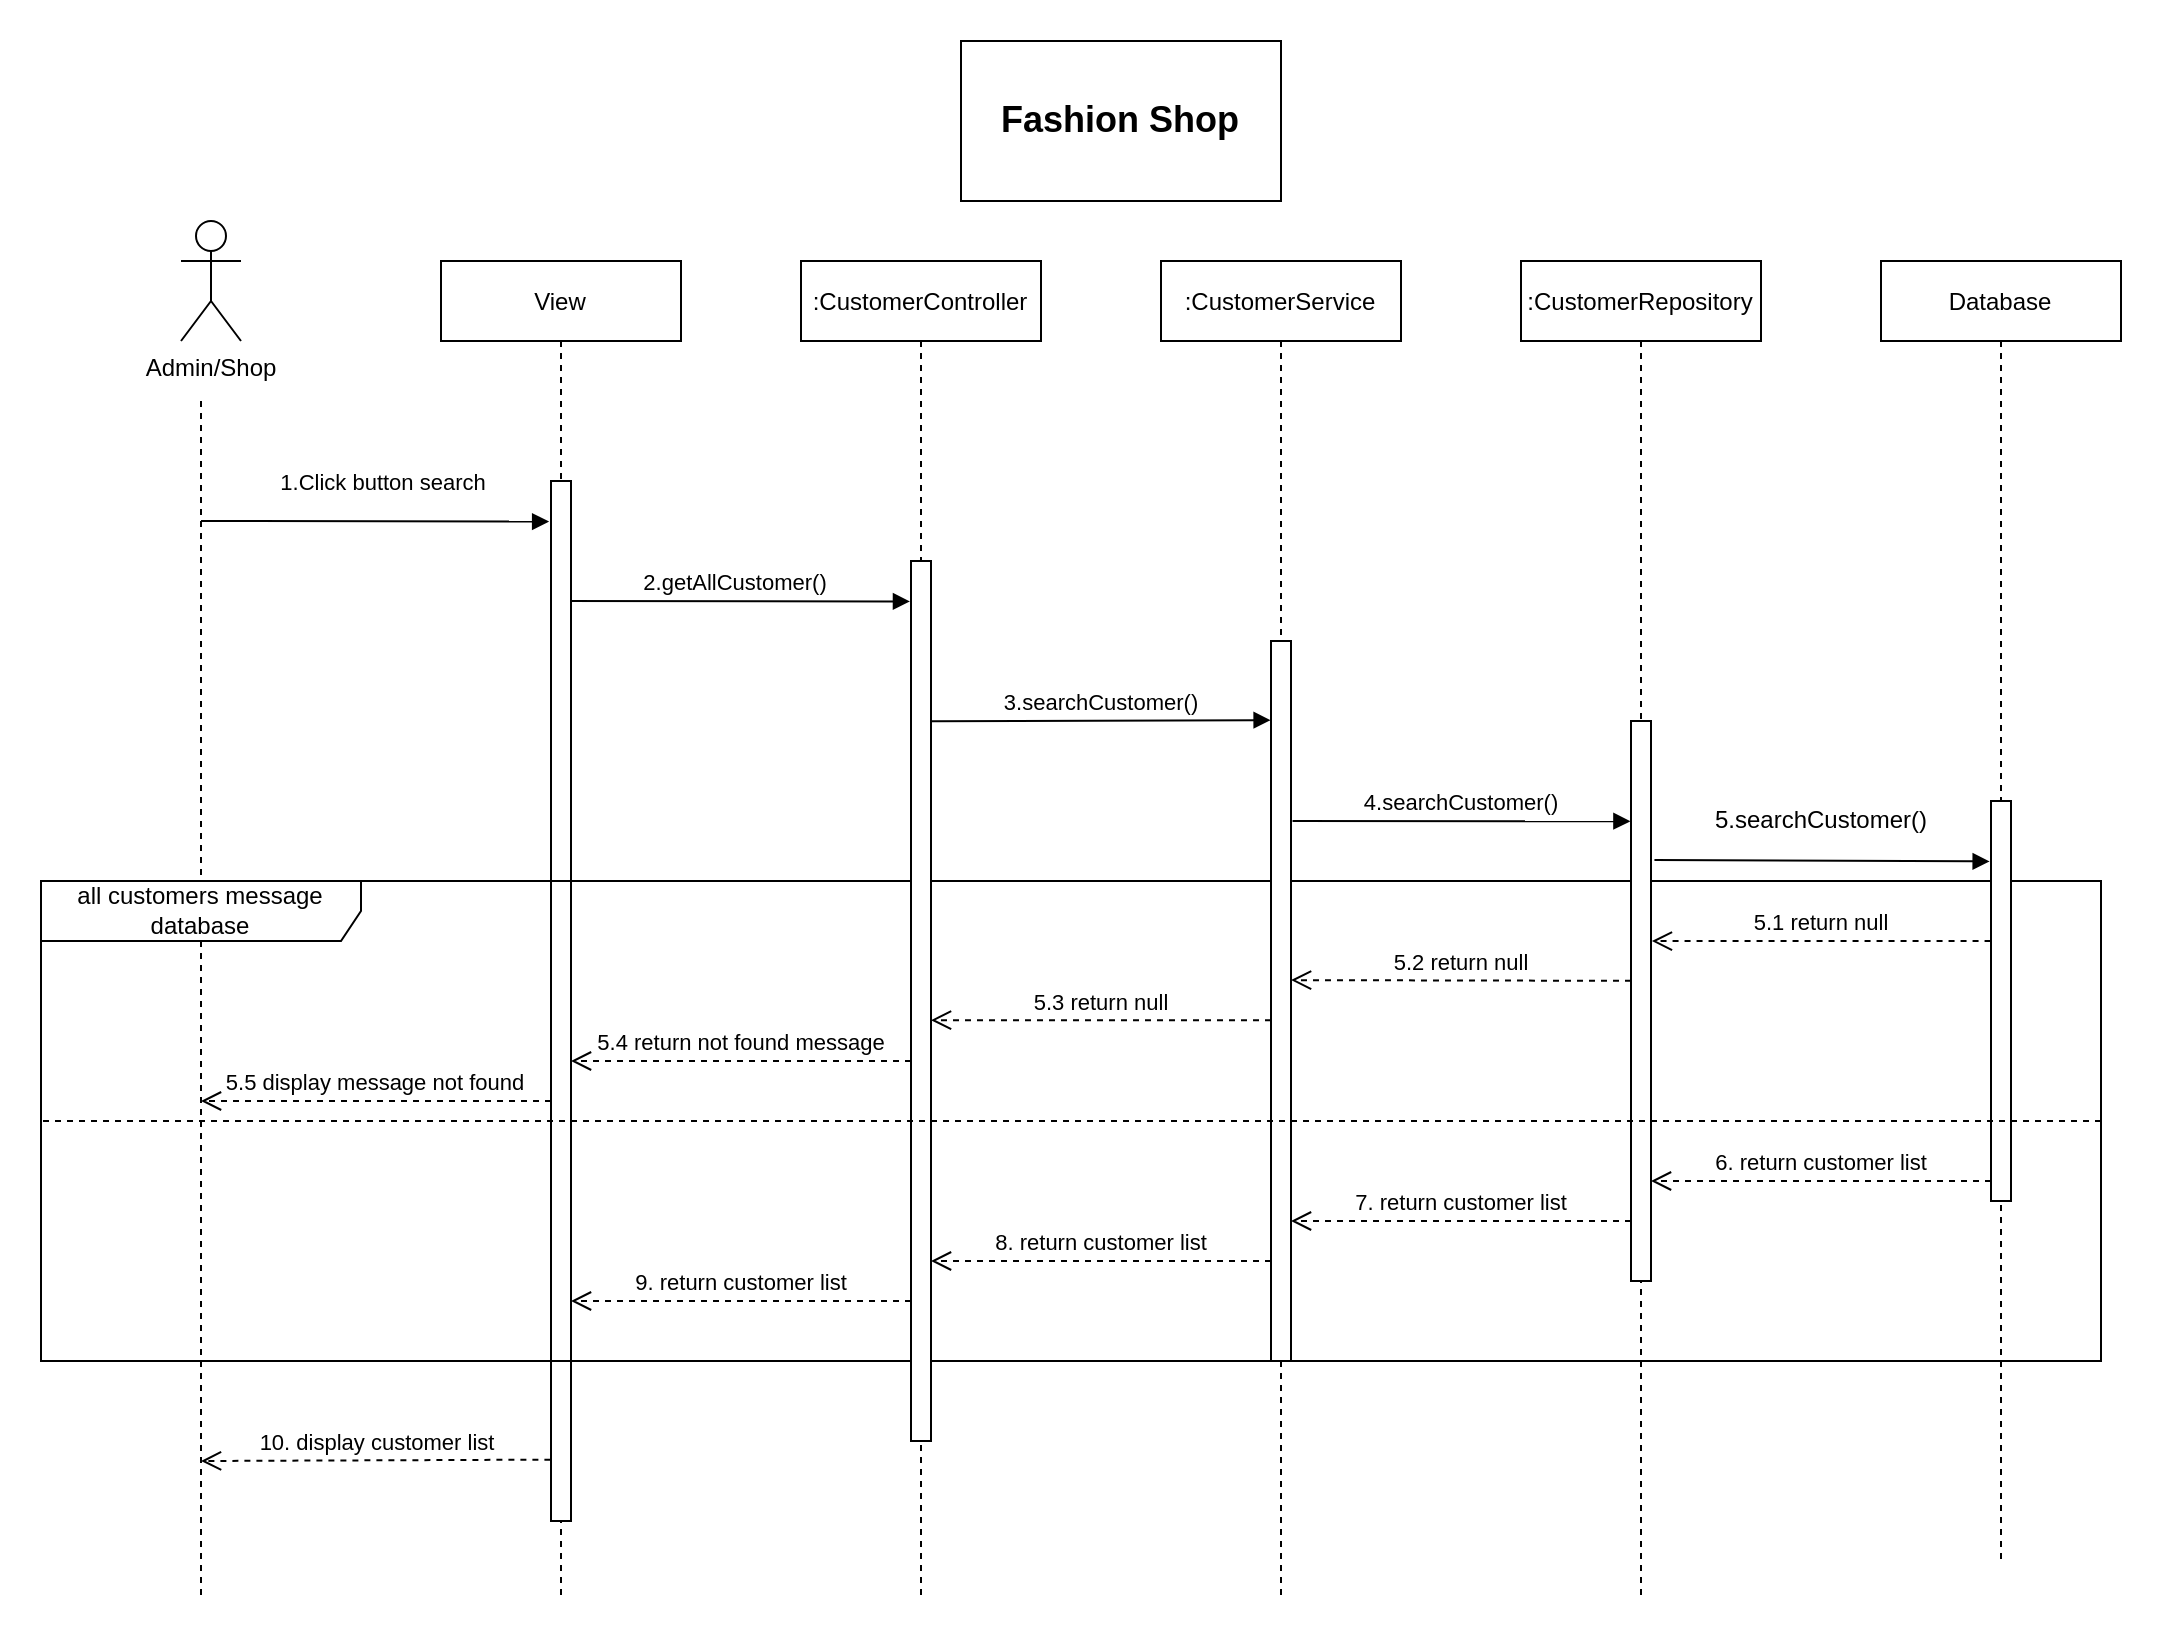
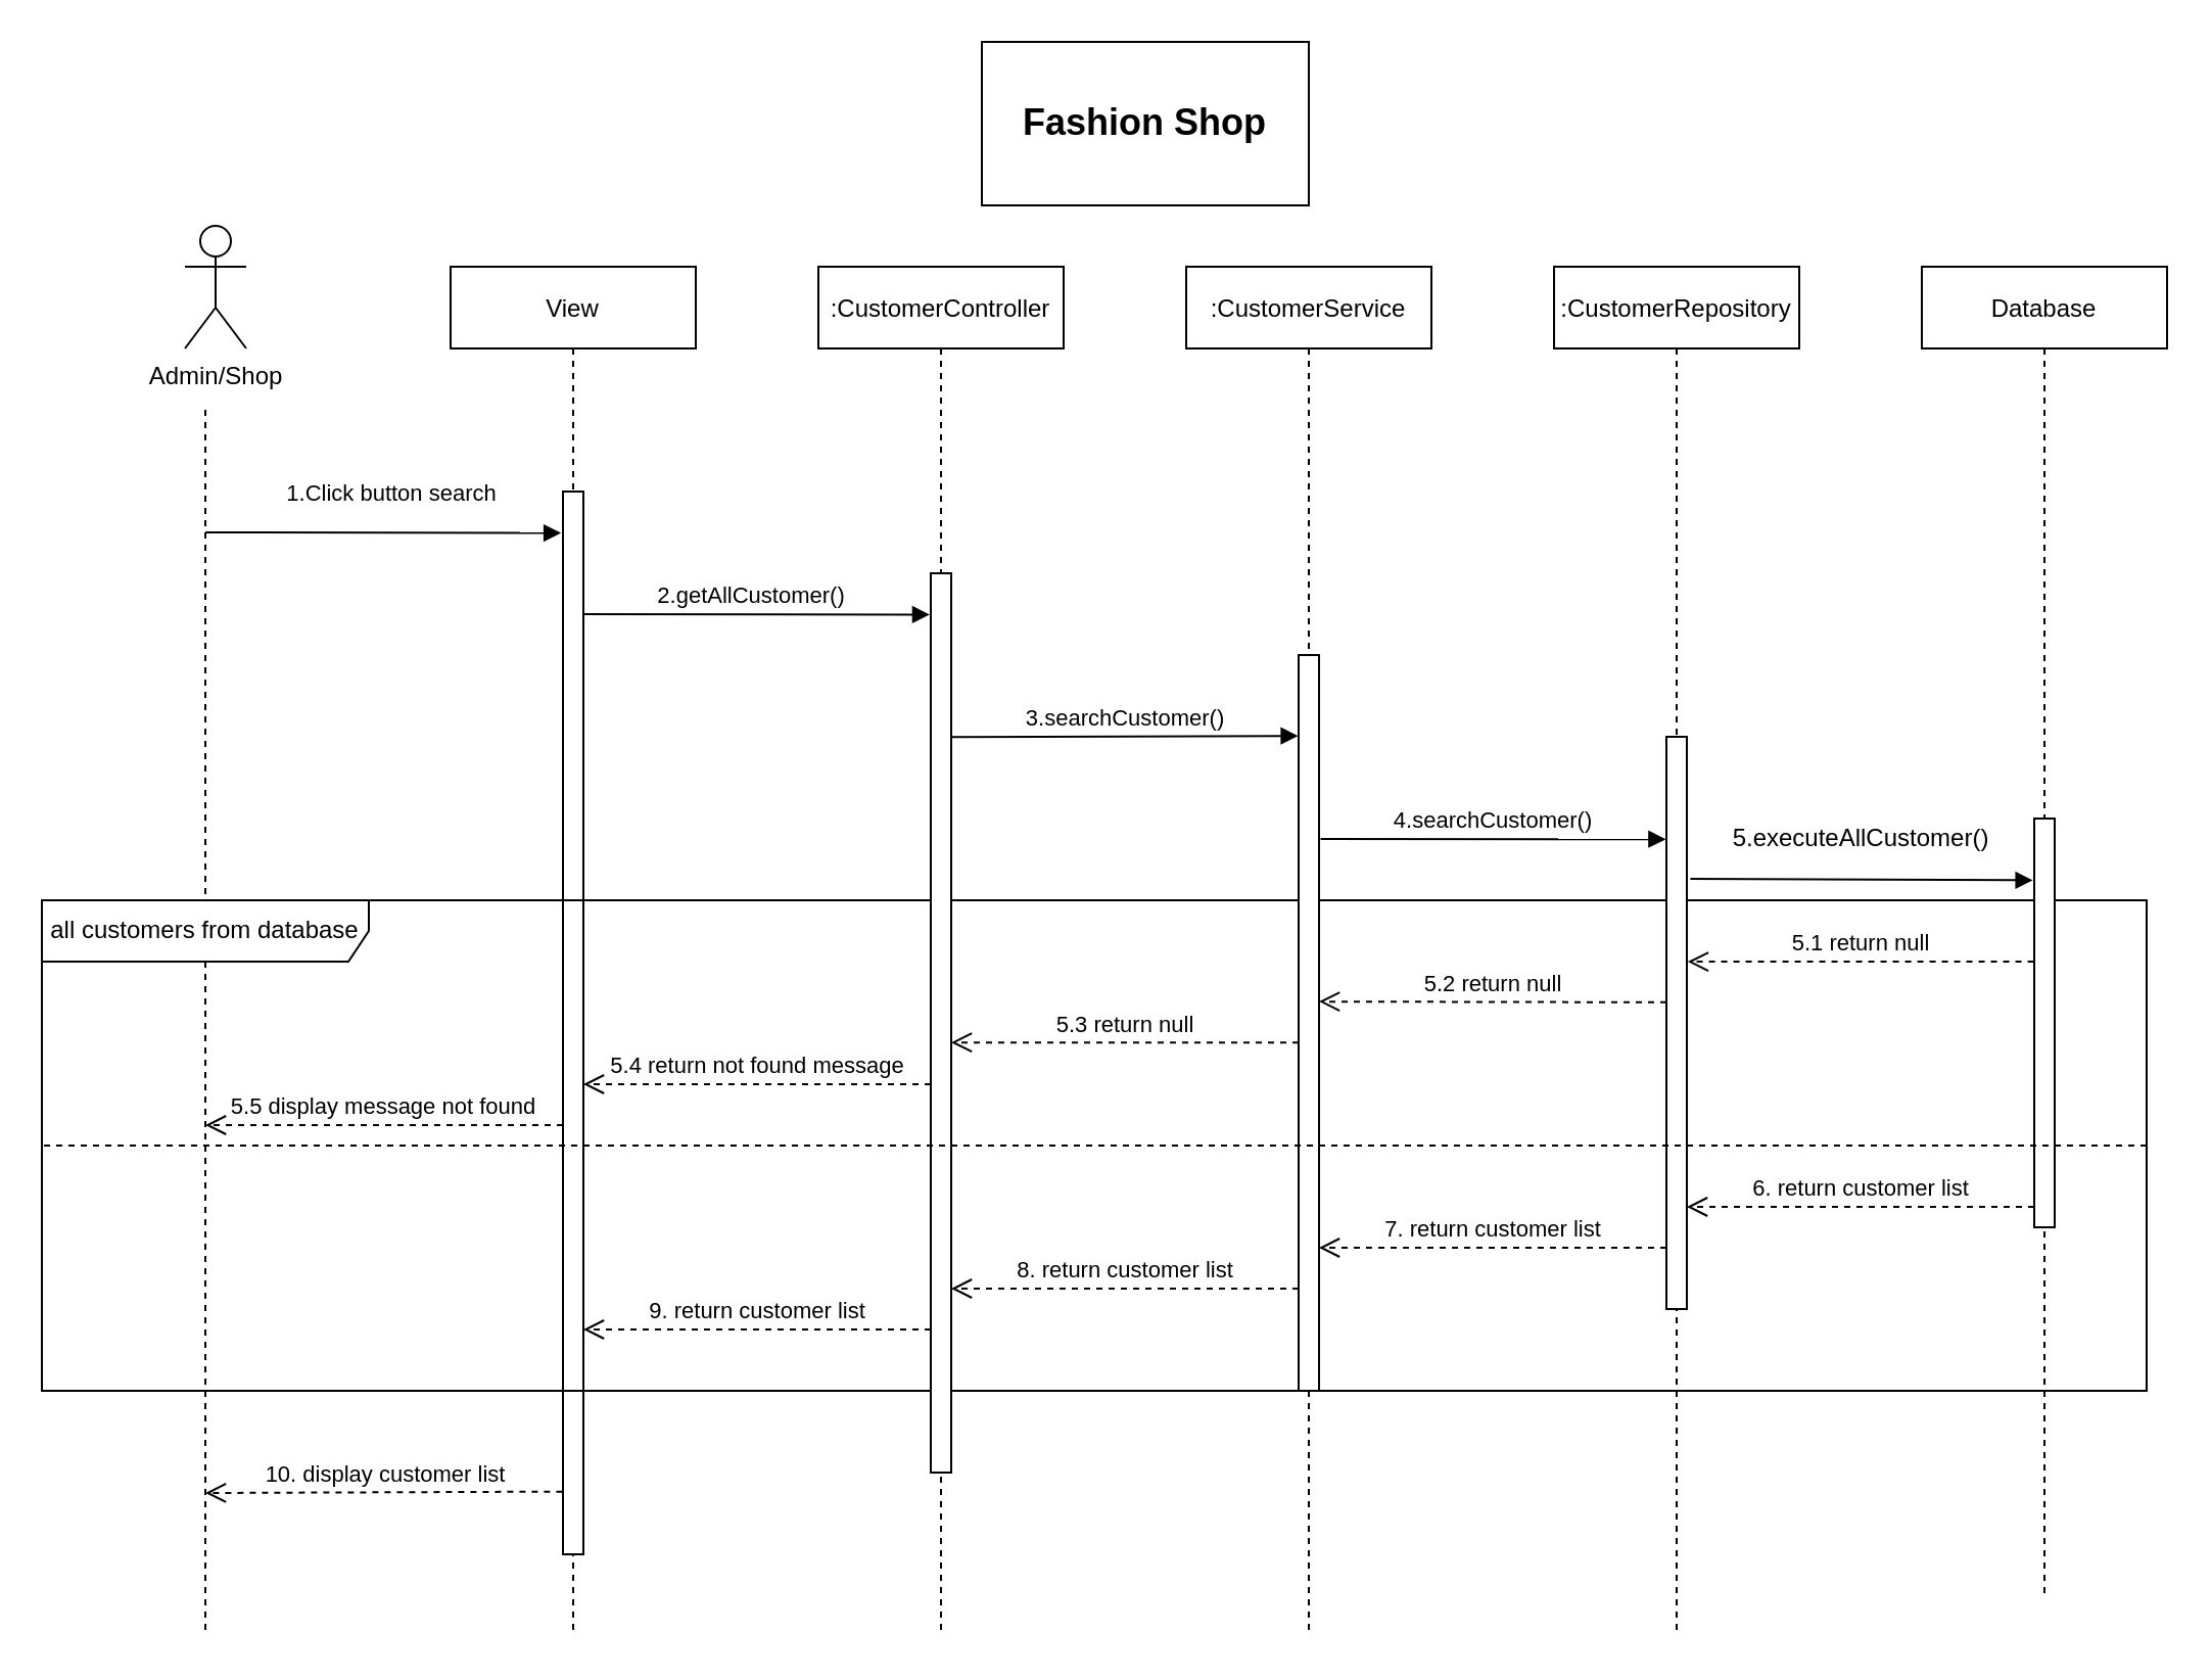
  <mxCell id="0" />
  <mxCell id="1" parent="0" />
  <mxCell id="2" value="Admin/Shop" style="shape=umlActor;verticalLabelPosition=bottom;verticalAlign=top;html=1;" parent="1" vertex="1"><mxGeometry x="90" y="110" width="30" height="60" as="geometry" /></mxCell>
  <mxCell id="3" value="View" style="shape=umlLifeline;perimeter=lifelinePerimeter;container=1;collapsible=0;recursiveResize=0;rounded=0;shadow=0;strokeWidth=1;" parent="1" vertex="1"><mxGeometry x="220" y="130" width="120" height="670" as="geometry" /></mxCell>
  <mxCell id="4" value="1.Click button search" style="html=1;verticalAlign=bottom;endArrow=block;entryX=-0.093;entryY=0.039;entryDx=0;entryDy=0;entryPerimeter=0;" parent="3" target="7" edge="1"><mxGeometry x="0.034" y="10" width="80" relative="1" as="geometry"><mxPoint x="-120" y="130" as="sourcePoint" /><mxPoint x="45" y="130" as="targetPoint" /><mxPoint x="1" as="offset" /></mxGeometry></mxCell>
  <mxCell id="5" style="edgeStyle=orthogonalEdgeStyle;rounded=0;orthogonalLoop=1;jettySize=auto;html=1;dashed=1;endArrow=none;endFill=0;" parent="3" edge="1"><mxGeometry relative="1" as="geometry"><mxPoint x="-120" y="670" as="targetPoint" /><mxPoint x="-120.0" y="70" as="sourcePoint" /></mxGeometry></mxCell>
  <mxCell id="6" value="2.getAllCustomer()" style="html=1;verticalAlign=bottom;endArrow=block;entryX=-0.052;entryY=0.046;entryDx=0;entryDy=0;entryPerimeter=0;" parent="3" edge="1"><mxGeometry width="80" relative="1" as="geometry"><mxPoint x="60" y="170" as="sourcePoint" /><mxPoint x="234.48" y="170.24" as="targetPoint" /></mxGeometry></mxCell>
  <mxCell id="7" value="" style="html=1;points=[];perimeter=orthogonalPerimeter;" parent="3" vertex="1"><mxGeometry x="55" y="110" width="10" height="520" as="geometry" /></mxCell>
  <mxCell id="8" value="9. return customer list" style="html=1;verticalAlign=bottom;endArrow=open;dashed=1;endSize=8;exitX=-0.022;exitY=0.35;exitDx=0;exitDy=0;exitPerimeter=0;entryX=1.044;entryY=0.393;entryDx=0;entryDy=0;entryPerimeter=0;" parent="3" edge="1"><mxGeometry relative="1" as="geometry"><mxPoint x="235" y="520" as="sourcePoint" /><mxPoint x="65" y="520" as="targetPoint" /></mxGeometry></mxCell>
- <mxCell id="9" value="all customers message database" style="shape=umlFrame;whiteSpace=wrap;html=1;width=160;height=30;" parent="3" vertex="1"><mxGeometry x="-200" y="310" width="1030" height="240" as="geometry" /></mxCell>
+ <mxCell id="9" value="all customers from database" style="shape=umlFrame;whiteSpace=wrap;html=1;width=160;height=30;" parent="3" vertex="1"><mxGeometry x="-200" y="310" width="1030" height="240" as="geometry" /></mxCell>
  <mxCell id="10" value="5.5 display message not found" style="html=1;verticalAlign=bottom;endArrow=open;dashed=1;endSize=8;exitX=0;exitY=0.464;exitDx=0;exitDy=0;exitPerimeter=0;" edge="1" parent="3"><mxGeometry relative="1" as="geometry"><mxPoint x="55" y="420" as="sourcePoint" /><mxPoint x="-120" y="420" as="targetPoint" /></mxGeometry></mxCell>
  <mxCell id="11" value=":CustomerController" style="shape=umlLifeline;perimeter=lifelinePerimeter;container=1;collapsible=0;recursiveResize=0;rounded=0;shadow=0;strokeWidth=1;" parent="1" vertex="1"><mxGeometry x="400" y="130" width="120" height="670" as="geometry" /></mxCell>
  <mxCell id="12" value="" style="html=1;points=[];perimeter=orthogonalPerimeter;" parent="11" vertex="1"><mxGeometry x="55" y="150" width="10" height="440" as="geometry" /></mxCell>
  <mxCell id="13" value="5.4 return not found message" style="html=1;verticalAlign=bottom;endArrow=open;dashed=1;endSize=8;entryX=1.002;entryY=0.471;entryDx=0;entryDy=0;entryPerimeter=0;exitX=0;exitY=0.464;exitDx=0;exitDy=0;exitPerimeter=0;" parent="11" edge="1"><mxGeometry relative="1" as="geometry"><mxPoint x="55" y="400" as="sourcePoint" /><mxPoint x="-115" y="400" as="targetPoint" /></mxGeometry></mxCell>
  <mxCell id="14" value="8. return customer list" style="html=1;verticalAlign=bottom;endArrow=open;dashed=1;endSize=8;exitX=-0.022;exitY=0.35;exitDx=0;exitDy=0;exitPerimeter=0;entryX=1.044;entryY=0.393;entryDx=0;entryDy=0;entryPerimeter=0;" parent="11" edge="1"><mxGeometry relative="1" as="geometry"><mxPoint x="235" y="500" as="sourcePoint" /><mxPoint x="65" y="500" as="targetPoint" /></mxGeometry></mxCell>
  <mxCell id="15" value=":CustomerService" style="shape=umlLifeline;perimeter=lifelinePerimeter;container=1;collapsible=0;recursiveResize=0;rounded=0;shadow=0;strokeWidth=1;" parent="1" vertex="1"><mxGeometry x="580" y="130" width="120" height="670" as="geometry" /></mxCell>
  <mxCell id="16" value="" style="html=1;points=[];perimeter=orthogonalPerimeter;" parent="15" vertex="1"><mxGeometry x="55" y="190" width="10" height="360" as="geometry" /></mxCell>
  <mxCell id="17" value="5.3 return null" style="html=1;verticalAlign=bottom;endArrow=open;dashed=1;endSize=8;entryX=1.002;entryY=0.471;entryDx=0;entryDy=0;entryPerimeter=0;exitX=0;exitY=0.464;exitDx=0;exitDy=0;exitPerimeter=0;" parent="15" edge="1"><mxGeometry relative="1" as="geometry"><mxPoint x="55" y="379.57" as="sourcePoint" /><mxPoint x="-115" y="379.57" as="targetPoint" /></mxGeometry></mxCell>
  <mxCell id="18" value="7. return customer list" style="html=1;verticalAlign=bottom;endArrow=open;dashed=1;endSize=8;exitX=-0.022;exitY=0.35;exitDx=0;exitDy=0;exitPerimeter=0;entryX=1.044;entryY=0.393;entryDx=0;entryDy=0;entryPerimeter=0;" parent="15" edge="1"><mxGeometry relative="1" as="geometry"><mxPoint x="235" y="480" as="sourcePoint" /><mxPoint x="65" y="480" as="targetPoint" /></mxGeometry></mxCell>
  <mxCell id="19" value=":CustomerRepository" style="shape=umlLifeline;perimeter=lifelinePerimeter;container=1;collapsible=0;recursiveResize=0;rounded=0;shadow=0;strokeWidth=1;" parent="1" vertex="1"><mxGeometry x="760" y="130" width="120" height="670" as="geometry" /></mxCell>
  <mxCell id="20" value="" style="html=1;points=[];perimeter=orthogonalPerimeter;" parent="19" vertex="1"><mxGeometry x="55" y="230" width="10" height="280" as="geometry" /></mxCell>
  <mxCell id="21" value="Database" style="shape=umlLifeline;perimeter=lifelinePerimeter;container=1;collapsible=0;recursiveResize=0;rounded=0;shadow=0;strokeWidth=1;" parent="1" vertex="1"><mxGeometry x="940" y="130" width="120" height="650" as="geometry" /></mxCell>
  <mxCell id="22" value="" style="html=1;points=[];perimeter=orthogonalPerimeter;" parent="21" vertex="1"><mxGeometry x="55" y="270" width="10" height="200" as="geometry" /></mxCell>
  <mxCell id="23" value="3.searchCustomer()" style="html=1;verticalAlign=bottom;endArrow=block;entryX=-0.019;entryY=0.11;entryDx=0;entryDy=0;entryPerimeter=0;exitX=1.009;exitY=0.182;exitDx=0;exitDy=0;exitPerimeter=0;" parent="1" target="16" edge="1"><mxGeometry width="80" relative="1" as="geometry"><mxPoint x="465.09" y="360.08" as="sourcePoint" /><mxPoint x="645" y="351" as="targetPoint" /></mxGeometry></mxCell>
  <mxCell id="24" value="4.searchCustomer()" style="html=1;verticalAlign=bottom;endArrow=block;exitX=1.077;exitY=0.25;exitDx=0;exitDy=0;exitPerimeter=0;entryX=-0.029;entryY=0.179;entryDx=0;entryDy=0;entryPerimeter=0;" parent="1" source="16" target="20" edge="1"><mxGeometry width="80" relative="1" as="geometry"><mxPoint x="650" y="390" as="sourcePoint" /><mxPoint x="810" y="410" as="targetPoint" /></mxGeometry></mxCell>
  <mxCell id="25" value="" style="html=1;verticalAlign=bottom;endArrow=block;entryX=-0.067;entryY=0.151;entryDx=0;entryDy=0;entryPerimeter=0;exitX=1.173;exitY=0.248;exitDx=0;exitDy=0;exitPerimeter=0;" parent="1" source="20" target="22" edge="1"><mxGeometry width="80" relative="1" as="geometry"><mxPoint x="830" y="420" as="sourcePoint" /><mxPoint x="999" y="420" as="targetPoint" /><Array as="points" /></mxGeometry></mxCell>
- <mxCell id="26" value="5.searchCustomer()" style="text;html=1;align=center;verticalAlign=middle;resizable=0;points=[];autosize=1;strokeColor=none;fillColor=none;" parent="1" vertex="1"><mxGeometry x="835" y="395" width="150" height="30" as="geometry" /></mxCell>
+ <mxCell id="26" value="5.executeAllCustomer()" style="text;html=1;align=center;verticalAlign=middle;resizable=0;points=[];autosize=1;strokeColor=none;fillColor=none;" parent="1" vertex="1"><mxGeometry x="835" y="395" width="150" height="30" as="geometry" /></mxCell>
  <mxCell id="27" value="5.1 return null" style="html=1;verticalAlign=bottom;endArrow=open;dashed=1;endSize=8;exitX=-0.022;exitY=0.35;exitDx=0;exitDy=0;exitPerimeter=0;entryX=1.044;entryY=0.393;entryDx=0;entryDy=0;entryPerimeter=0;" parent="1" source="22" target="20" edge="1"><mxGeometry relative="1" as="geometry"><mxPoint x="990" y="470" as="sourcePoint" /><mxPoint x="910" y="470" as="targetPoint" /></mxGeometry></mxCell>
  <mxCell id="28" value="5.2 return null" style="html=1;verticalAlign=bottom;endArrow=open;dashed=1;endSize=8;entryX=1.002;entryY=0.471;entryDx=0;entryDy=0;entryPerimeter=0;exitX=0;exitY=0.464;exitDx=0;exitDy=0;exitPerimeter=0;" parent="1" source="20" target="16" edge="1"><mxGeometry relative="1" as="geometry"><mxPoint x="810" y="490" as="sourcePoint" /><mxPoint x="650" y="490" as="targetPoint" /></mxGeometry></mxCell>
  <mxCell id="29" style="edgeStyle=orthogonalEdgeStyle;rounded=0;orthogonalLoop=1;jettySize=auto;html=1;dashed=1;endArrow=none;endFill=0;" parent="1" edge="1"><mxGeometry relative="1" as="geometry"><mxPoint x="20" y="560" as="targetPoint" /><mxPoint x="1050" y="560" as="sourcePoint" /></mxGeometry></mxCell>
  <mxCell id="30" value="6. return customer list" style="html=1;verticalAlign=bottom;endArrow=open;dashed=1;endSize=8;exitX=-0.022;exitY=0.35;exitDx=0;exitDy=0;exitPerimeter=0;entryX=1.044;entryY=0.393;entryDx=0;entryDy=0;entryPerimeter=0;" parent="1" edge="1"><mxGeometry relative="1" as="geometry"><mxPoint x="995" y="590" as="sourcePoint" /><mxPoint x="825" y="590" as="targetPoint" /></mxGeometry></mxCell>
  <mxCell id="31" value="10. display customer list" style="html=1;verticalAlign=bottom;endArrow=open;dashed=1;endSize=8;exitX=-0.03;exitY=0.941;exitDx=0;exitDy=0;exitPerimeter=0;entryX=1.044;entryY=0.393;entryDx=0;entryDy=0;entryPerimeter=0;" parent="1" source="7" edge="1"><mxGeometry relative="1" as="geometry"><mxPoint x="270" y="730" as="sourcePoint" /><mxPoint x="100" y="730" as="targetPoint" /></mxGeometry></mxCell>
  <mxCell id="32" value="&lt;font style=&quot;font-size: 18px;&quot;&gt;&lt;b style=&quot;&quot;&gt;Fashion Shop&lt;/b&gt;&lt;/font&gt;" style="rounded=0;whiteSpace=wrap;html=1;" parent="1" vertex="1"><mxGeometry x="480" y="20" width="160" height="80" as="geometry" /></mxCell>
